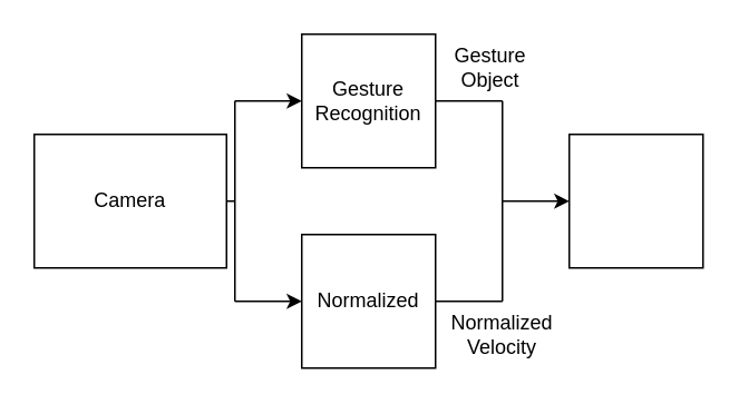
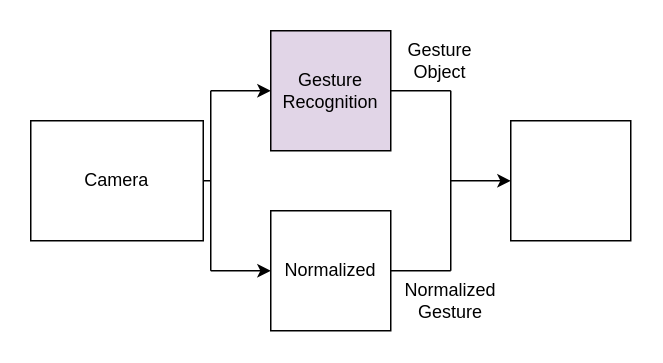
  <mxCell id="0" />
  <mxCell id="1" parent="0" />
  <mxCell id="2" value="Camera" style="whiteSpace=wrap;html=1;aspect=fixed;" vertex="1" parent="1"><mxGeometry x="20" y="80" width="115" height="80" as="geometry" /></mxCell>
- <mxCell id="3" value="Gesture Recognition" style="whiteSpace=wrap;html=1;aspect=fixed;" vertex="1" parent="1"><mxGeometry x="180" y="20" width="80" height="80" as="geometry" /></mxCell>
+ <mxCell id="3" value="Gesture Recognition" style="whiteSpace=wrap;html=1;aspect=fixed;fillColor=#e1d5e7;" vertex="1" parent="1"><mxGeometry x="180" y="20" width="80" height="80" as="geometry" /></mxCell>
  <mxCell id="4" value="Normalized" style="whiteSpace=wrap;html=1;aspect=fixed;" vertex="1" parent="1"><mxGeometry x="180" y="140" width="80" height="80" as="geometry" /></mxCell>
  <mxCell id="5" value="" style="endArrow=classic;html=1;entryX=0;entryY=0.5;entryDx=0;entryDy=0;" edge="1" parent="1" target="3"><mxGeometry width="50" height="50" relative="1" as="geometry"><mxPoint x="140" y="60" as="sourcePoint" /><mxPoint x="70" y="240" as="targetPoint" /></mxGeometry></mxCell>
  <mxCell id="6" value="" style="endArrow=none;html=1;" edge="1" parent="1"><mxGeometry width="50" height="50" relative="1" as="geometry"><mxPoint x="140" y="180" as="sourcePoint" /><mxPoint x="140" y="60" as="targetPoint" /></mxGeometry></mxCell>
  <mxCell id="7" value="" style="endArrow=classic;html=1;entryX=0;entryY=0.5;entryDx=0;entryDy=0;" edge="1" parent="1" target="4"><mxGeometry width="50" height="50" relative="1" as="geometry"><mxPoint x="140" y="180" as="sourcePoint" /><mxPoint x="70" y="240" as="targetPoint" /></mxGeometry></mxCell>
  <mxCell id="8" value="" style="endArrow=none;html=1;exitX=1;exitY=0.5;exitDx=0;exitDy=0;" edge="1" parent="1" source="2"><mxGeometry width="50" height="50" relative="1" as="geometry"><mxPoint x="20" y="290" as="sourcePoint" /><mxPoint x="140" y="120" as="targetPoint" /></mxGeometry></mxCell>
  <mxCell id="9" value="" style="whiteSpace=wrap;html=1;aspect=fixed;" vertex="1" parent="1"><mxGeometry x="340" y="80" width="80" height="80" as="geometry" /></mxCell>
  <mxCell id="10" value="" style="endArrow=none;html=1;" edge="1" parent="1"><mxGeometry width="50" height="50" relative="1" as="geometry"><mxPoint x="300" y="180" as="sourcePoint" /><mxPoint x="300" y="60" as="targetPoint" /></mxGeometry></mxCell>
  <mxCell id="11" value="" style="endArrow=none;html=1;exitX=1;exitY=0.5;exitDx=0;exitDy=0;" edge="1" parent="1" source="3"><mxGeometry width="50" height="50" relative="1" as="geometry"><mxPoint x="310" y="80" as="sourcePoint" /><mxPoint x="300" y="60" as="targetPoint" /></mxGeometry></mxCell>
  <mxCell id="12" value="" style="endArrow=none;html=1;exitX=1;exitY=0.5;exitDx=0;exitDy=0;" edge="1" parent="1" source="4"><mxGeometry width="50" height="50" relative="1" as="geometry"><mxPoint x="270" y="170" as="sourcePoint" /><mxPoint x="300" y="180" as="targetPoint" /></mxGeometry></mxCell>
  <mxCell id="13" value="" style="endArrow=classic;html=1;entryX=0;entryY=0.5;entryDx=0;entryDy=0;" edge="1" parent="1" target="9"><mxGeometry width="50" height="50" relative="1" as="geometry"><mxPoint x="300" y="120" as="sourcePoint" /><mxPoint x="70" y="240" as="targetPoint" /></mxGeometry></mxCell>
  <mxCell id="14" value="Gesture Object" style="text;html=1;strokeColor=none;fillColor=none;align=center;verticalAlign=middle;whiteSpace=wrap;rounded=0;" vertex="1" parent="1"><mxGeometry x="273" y="30" width="40" height="20" as="geometry" /></mxCell>
- <mxCell id="15" value="Normalized Velocity" style="text;html=1;strokeColor=none;fillColor=none;align=center;verticalAlign=middle;whiteSpace=wrap;rounded=0;" vertex="1" parent="1"><mxGeometry x="280" y="190" width="40" height="20" as="geometry" /></mxCell>
+ <mxCell id="15" value="Normalized Gesture" style="text;html=1;strokeColor=none;fillColor=none;align=center;verticalAlign=middle;whiteSpace=wrap;rounded=0;" vertex="1" parent="1"><mxGeometry x="280" y="190" width="40" height="20" as="geometry" /></mxCell>
